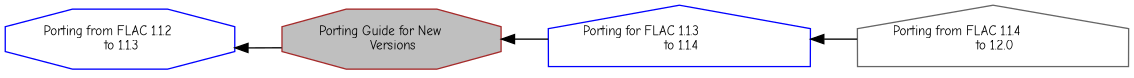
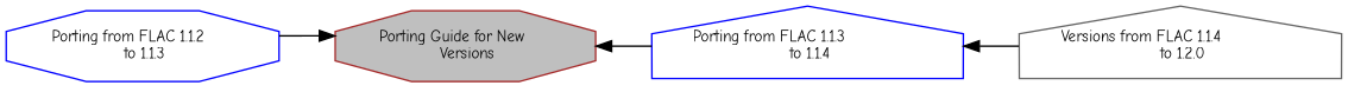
  digraph {
    fontname="Comic Neue"
    rankdir=LR
    node [color=blue fillcolor=white fontname="Comic Neue" fontsize=10 shape=octagon style=filled]
    edge [dir=back fontname="Comic Neue" fontsize=10 labelfontname=Helvetica labelfontsize=10 shape=plaintext style=solid]
    n1 [height=0.2 label="Porting from FLAC 1.1.2\l to 1.1.3" width=0.4]
-   n2 [color=gray40 height=0.2 label="Porting from FLAC 1.1.4\l to 1.2.0" shape=house width=0.4]
+   n2 [color=gray40 height=0.2 label="Versions from FLAC 1.1.4\l to 1.2.0" shape=house width=0.4]
    n3 [color=brown fillcolor=grey75 fontcolor=black height=0.2 label="Porting Guide for New\l Versions" width=0.4]
-   n4 [height=0.2 label="Porting for FLAC 1.1.3\l to 1.1.4" shape=house width=0.4]
-   n1 -> n3
+   n4 [height=0.2 label="Porting from FLAC 1.1.3\l to 1.1.4" shape=house width=0.4]
+   n3 -> n1
    n3 -> n4
    n4 -> n2
  }
